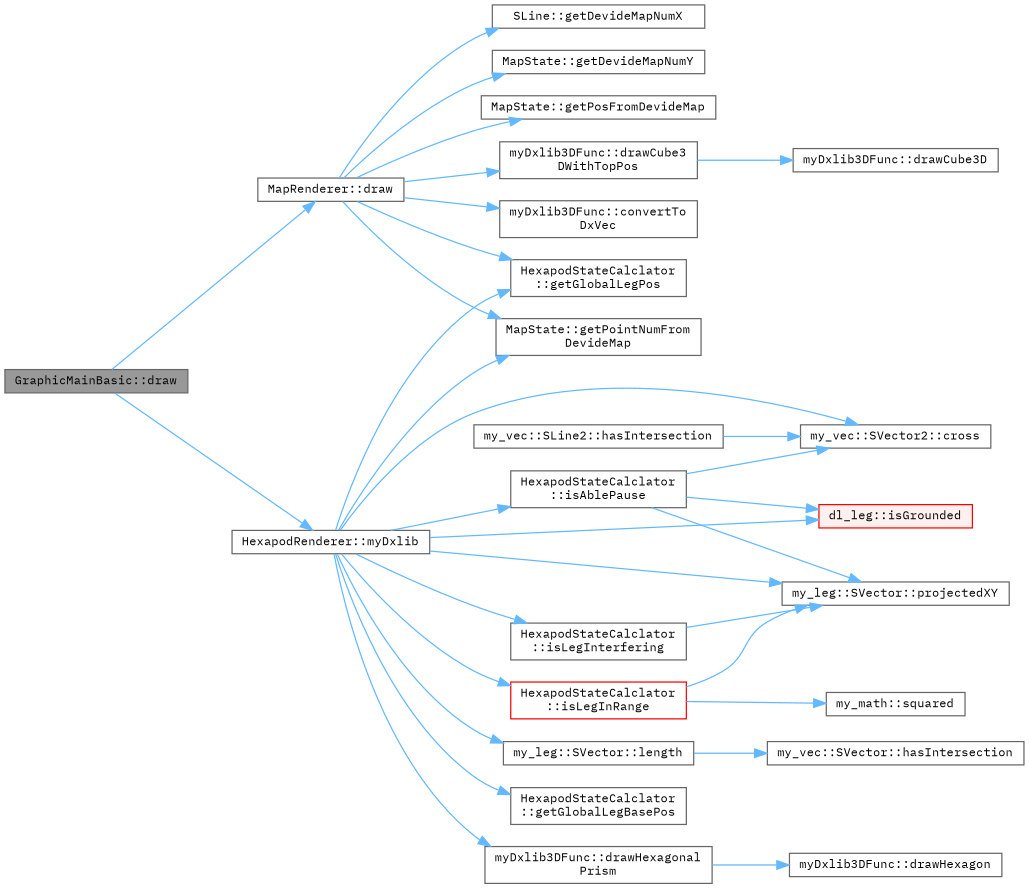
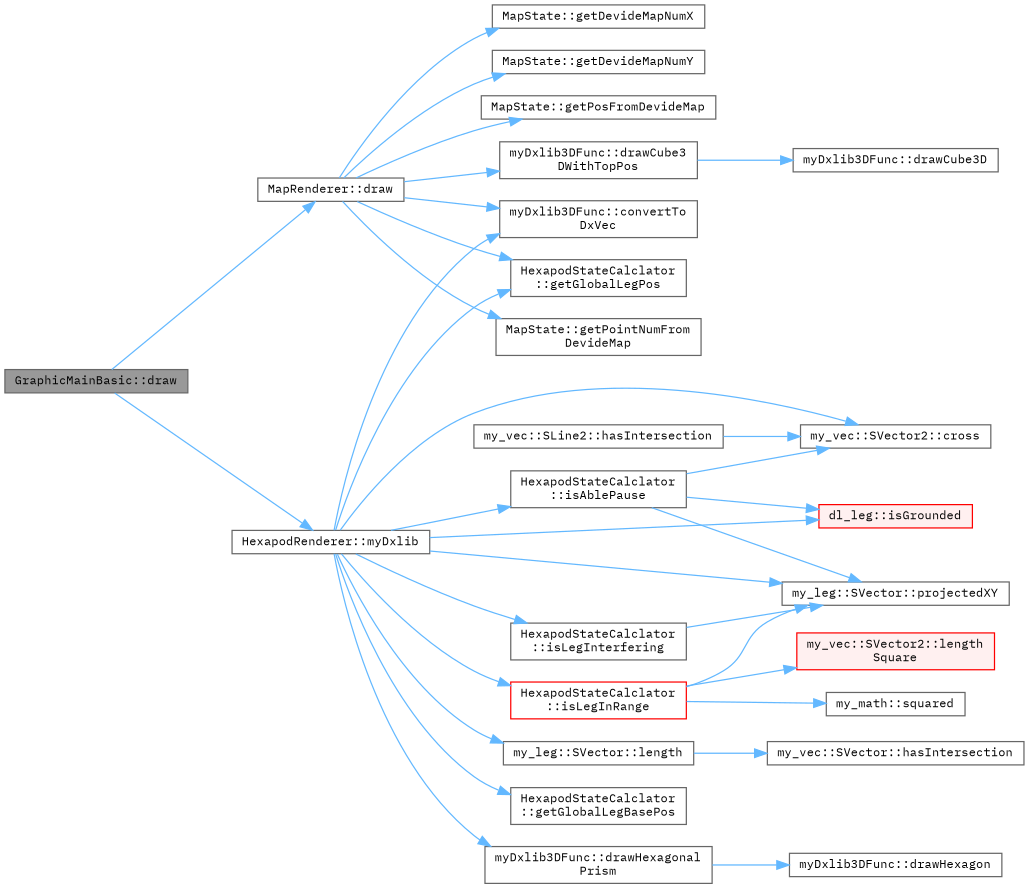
  digraph {
    fontname="IBM Plex Mono"
    rankdir=LR
    node [color=grey40 fillcolor=white fontname="IBM Plex Mono" fontsize=10 shape=box style=filled]
    edge [color=steelblue1 fontname="IBM Plex Mono" fontsize=10 labelfontname=Helvetica labelfontsize=10 style=solid]
    n1 [color=gray40 fillcolor=grey60 fontcolor=black height=0.2 label="GraphicMainBasic::draw" width=0.4]
    n2 [height=0.2 label="MapRenderer::draw" width=0.4]
    n3 [height=0.2 label="HexapodRenderer::myDxlib" width=0.4]
    n4 [height=0.2 label="myDxlib3DFunc::convertTo\lDxVec" width=0.4]
    n5 [height=0.2 label="myDxlib3DFunc::drawCube3\lDWithTopPos" width=0.4]
-   n6 [height=0.2 label="SLine::getDevideMapNumX" width=0.4]
+   n6 [height=0.2 label="MapState::getDevideMapNumX" width=0.4]
    n7 [height=0.2 label="MapState::getDevideMapNumY" width=0.4]
    n8 [height=0.2 label="HexapodStateCalclator\l::getGlobalLegPos" width=0.4]
    n9 [height=0.2 label="MapState::getPointNumFrom\lDevideMap" width=0.4]
    n10 [height=0.2 label="MapState::getPosFromDevideMap" width=0.4]
    n11 [height=0.2 label="my_vec::SVector2::cross" width=0.4]
    n12 [height=0.2 label="myDxlib3DFunc::drawHexagonal\lPrism" width=0.4]
    n13 [height=0.2 label="HexapodStateCalclator\l::getGlobalLegBasePos" width=0.4]
    n14 [height=0.2 label="HexapodStateCalclator\l::isAblePause" width=0.4]
    n15 [color=red fillcolor="#FFF0F0" height=0.2 label="dl_leg::isGrounded" width=0.4]
    n16 [height=0.2 label="my_leg::SVector::projectedXY" width=0.4]
    n17 [color=red height=0.2 label="HexapodStateCalclator\l::isLegInRange" width=0.4]
    n18 [height=0.2 label="HexapodStateCalclator\l::isLegInterfering" width=0.4]
    n19 [height=0.2 label="my_leg::SVector::length" width=0.4]
    n20 [height=0.2 label="myDxlib3DFunc::drawCube3D" width=0.4]
    n21 [height=0.2 label="myDxlib3DFunc::drawHexagon" width=0.4]
+   n22 [color=red fillcolor="#FFF0F0" height=0.2 label="my_vec::SVector2::length\lSquare" width=0.4]
    n23 [height=0.2 label="my_math::squared" width=0.4]
    n24 [height=0.2 label="my_vec::SVector::hasIntersection" width=0.4]
    n25 [height=0.2 label="my_vec::SLine2::hasIntersection" width=0.4]
    n1 -> n2
    n1 -> n3
    n2 -> n4
    n2 -> n5
    n2 -> n6
    n2 -> n7
    n2 -> n8
    n2 -> n9
    n2 -> n10
-   n3 -> n9
+   n3 -> n4
    n3 -> n8
    n3 -> n11
    n3 -> n12
    n3 -> n13
    n3 -> n14
    n3 -> n15
    n3 -> n16
    n3 -> n17
    n3 -> n18
    n3 -> n19
    n5 -> n20
    n12 -> n21
    n14 -> n11
    n14 -> n15
    n14 -> n16
    n17 -> n16
+   n17 -> n22
    n17 -> n23
    n18 -> n16
    n19 -> n24
    n25 -> n11
  }
